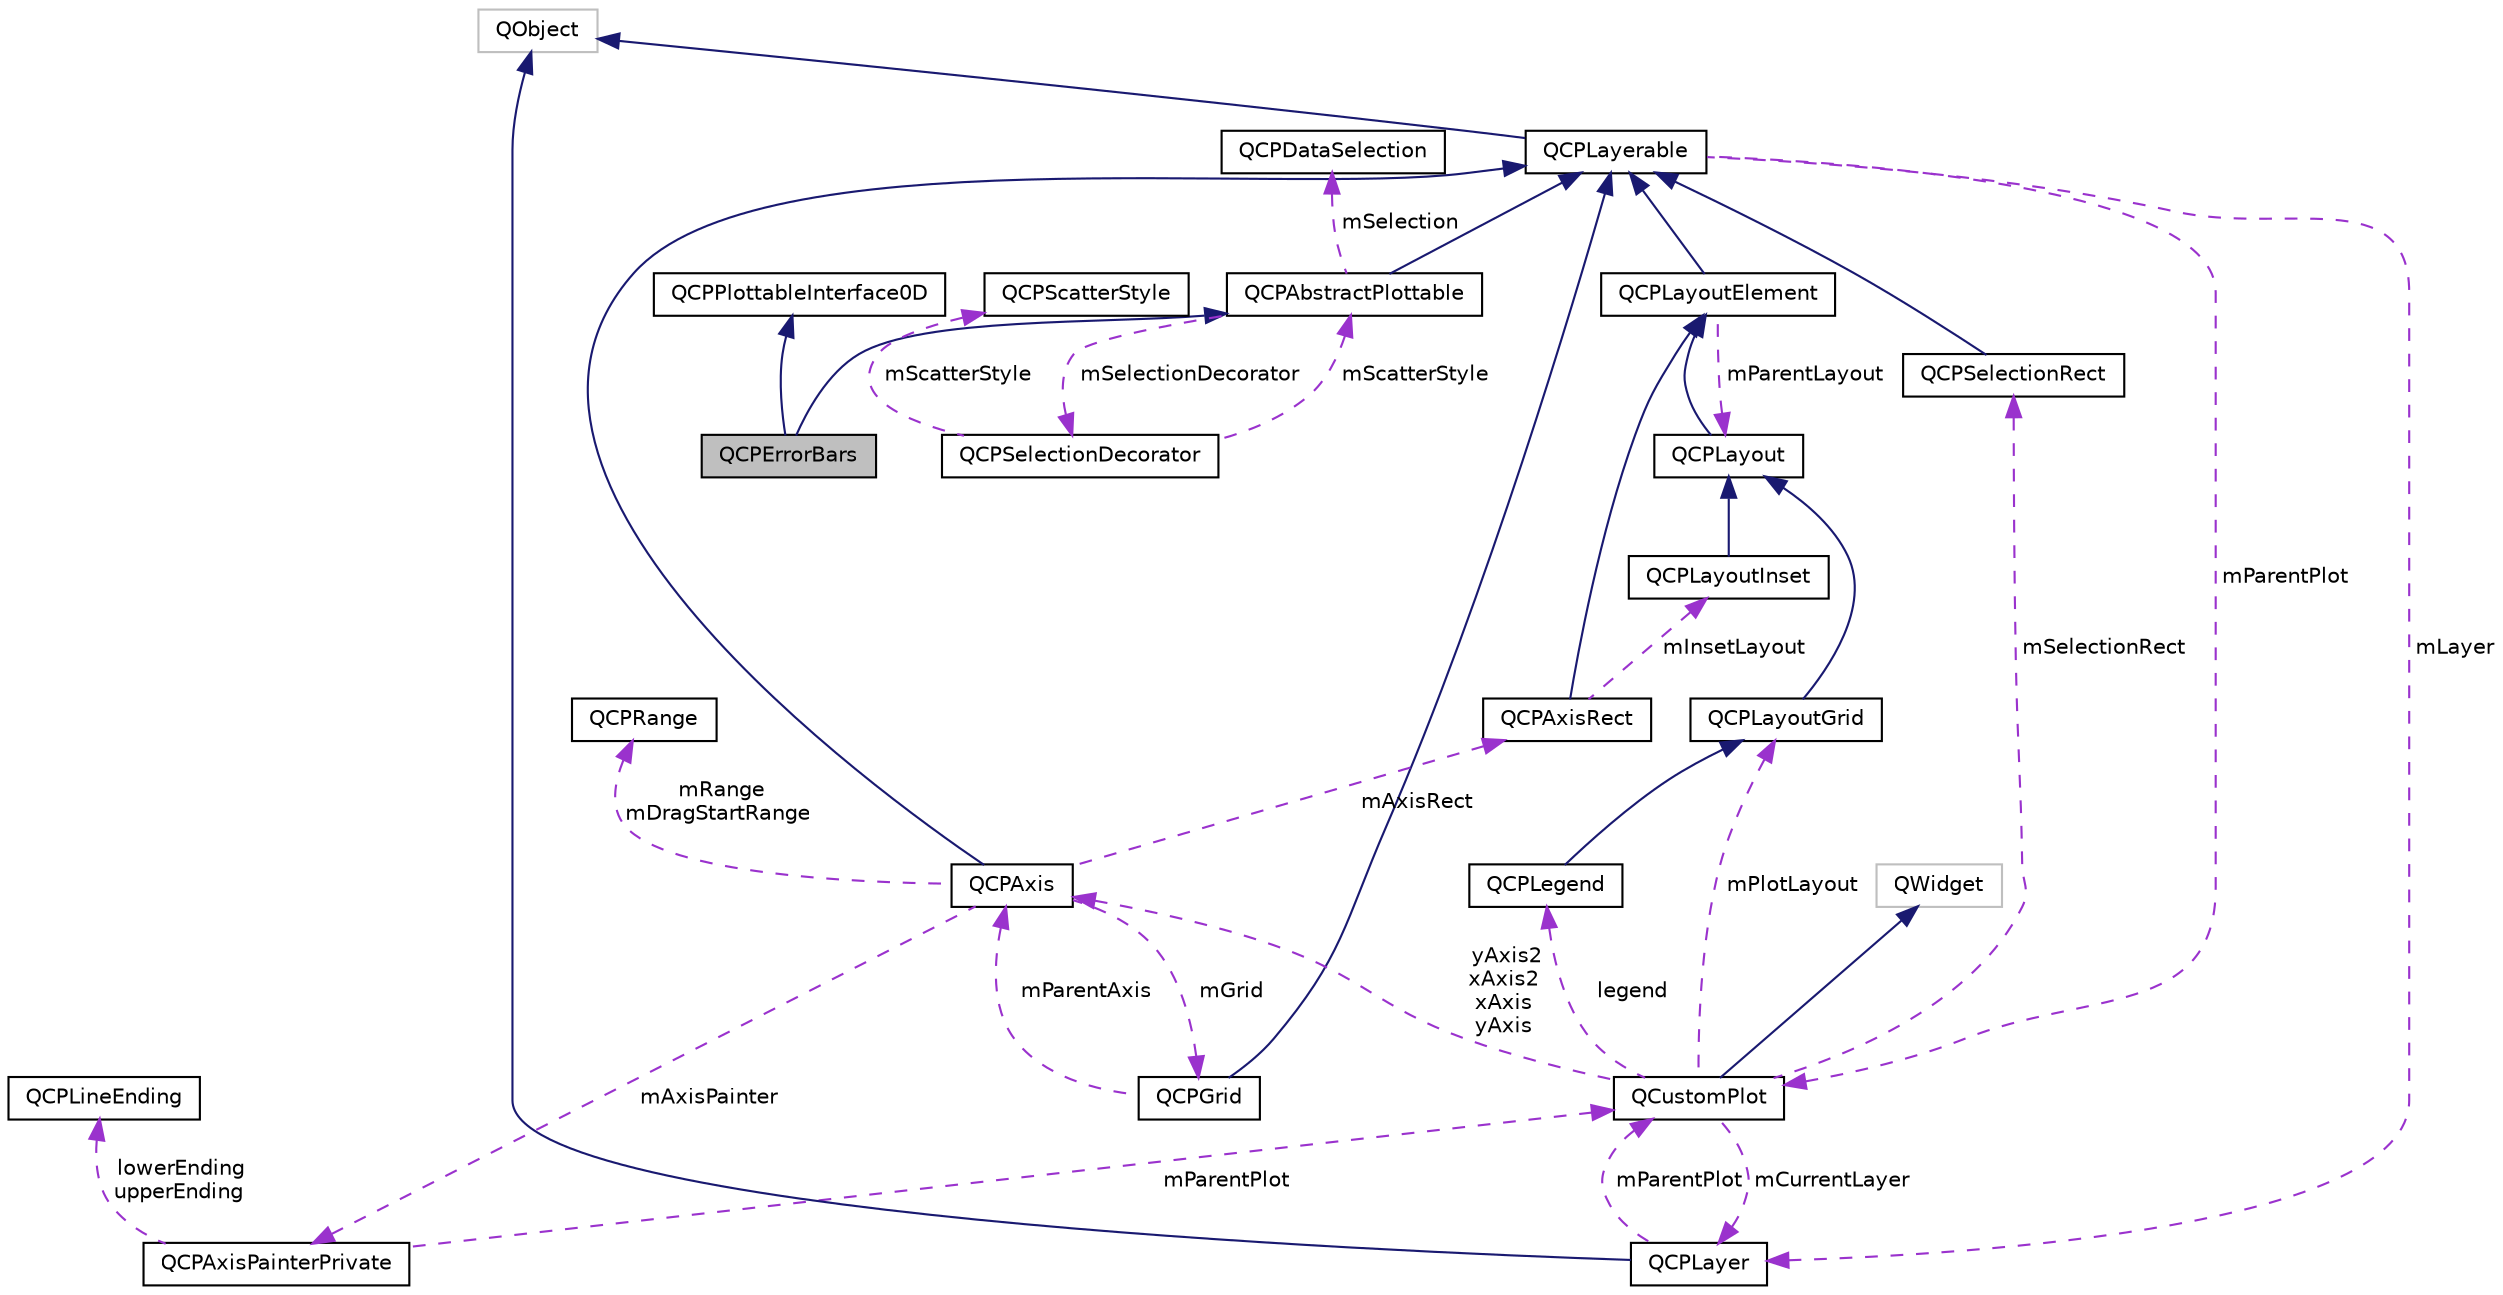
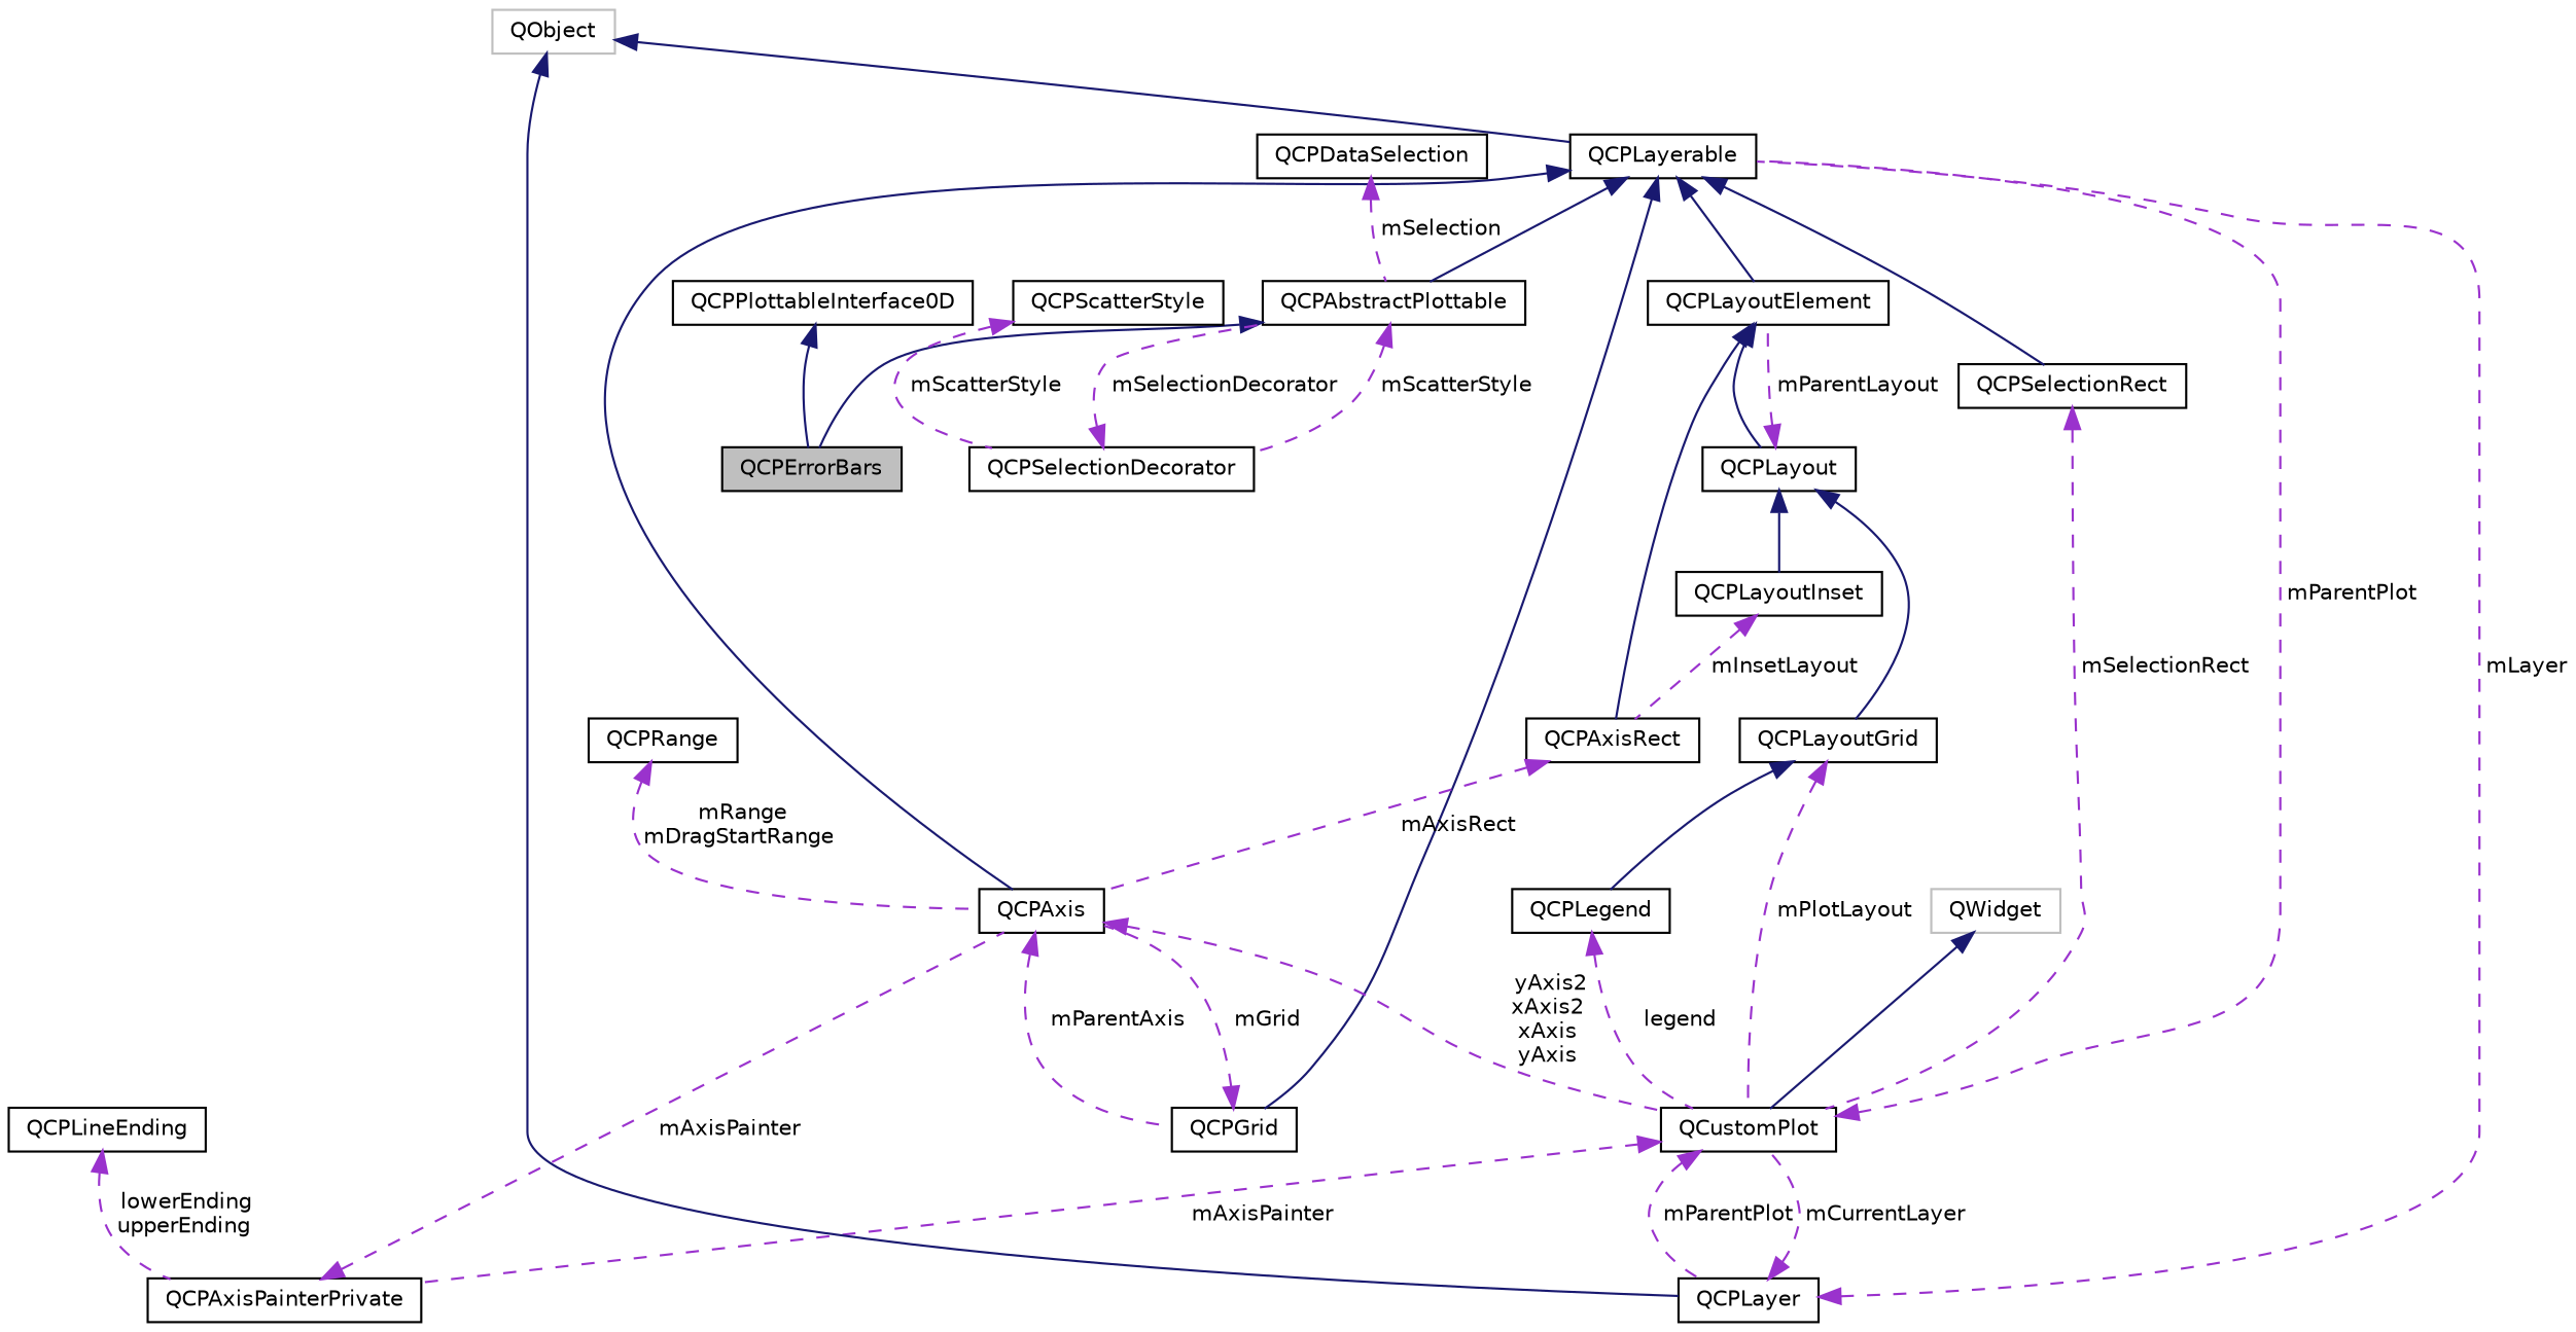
  digraph {
    node [color=black fillcolor=white fontname=Helvetica fontsize=10 shape=record style=filled]
    edge [color=darkorchid3 dir=back fontname=Helvetica fontsize=10 labelfontname=Helvetica labelfontsize=10 style=dashed]
    n1 [fillcolor=grey75 fontcolor=black height=0.2 label=QCPErrorBars width=0.4]
    n2 [height=0.2 label=QCPAbstractPlottable width=0.4]
    n3 [height=0.2 label=QCPSelectionDecorator width=0.4]
    n4 [height=0.2 label=QCPLayerable width=0.4]
    n5 [height=0.2 label=QCPLayoutElement width=0.4]
    n6 [height=0.2 label=QCPSelectionRect width=0.4]
    n7 [height=0.2 label=QCPAxis width=0.4]
    n8 [height=0.2 label=QCPGrid width=0.4]
    n9 [height=0.2 label=QCPLayout width=0.4]
    n10 [height=0.2 label=QCPAxisRect width=0.4]
    n11 [height=0.2 label=QCustomPlot width=0.4]
    n12 [color=grey75 height=0.2 label=QObject width=0.4]
    n13 [height=0.2 label=QCPLayer width=0.4]
    n14 [height=0.2 label=QCPAxisPainterPrivate width=0.4]
    n15 [color=grey75 height=0.2 label=QWidget width=0.4]
    n16 [height=0.2 label=QCPLayoutGrid width=0.4]
    n17 [height=0.2 label=QCPLegend width=0.4]
    n18 [height=0.2 label=QCPLayoutInset width=0.4]
    n19 [height=0.2 label=QCPRange width=0.4]
    n20 [height=0.2 label=QCPLineEnding width=0.4]
    n21 [height=0.2 label=QCPDataSelection width=0.4]
    n22 [height=0.2 label=QCPScatterStyle width=0.4]
    n23 [height=0.2 label=QCPPlottableInterface0D width=0.4]
    n2 -> n1 [color=midnightblue style=solid]
    n2 -> n3 [label=" mScatterStyle"]
    n3 -> n2 [label=" mSelectionDecorator"]
    n4 -> n2 [color=midnightblue style=solid]
    n4 -> n5 [color=midnightblue style=solid]
    n4 -> n6 [color=midnightblue style=solid]
    n4 -> n7 [color=midnightblue style=solid]
    n4 -> n8 [color=midnightblue style=solid]
    n5 -> n9 [color=midnightblue style=solid]
    n5 -> n10 [color=midnightblue style=solid]
    n6 -> n11 [label=" mSelectionRect"]
    n7 -> n8 [label=" mParentAxis"]
    n7 -> n11 [label=" yAxis2\nxAxis2\nxAxis\nyAxis"]
    n8 -> n7 [label=" mGrid"]
    n9 -> n5 [label=" mParentLayout"]
    n9 -> n16 [color=midnightblue style=solid]
    n9 -> n18 [color=midnightblue style=solid]
    n10 -> n7 [label=" mAxisRect"]
    n11 -> n4 [label=" mParentPlot"]
    n11 -> n13 [label=" mParentPlot"]
-   n11 -> n14 [label=" mParentPlot"]
+   n11 -> n14 [label=" mAxisPainter"]
    n12 -> n4 [color=midnightblue style=solid]
    n12 -> n13 [color=midnightblue style=solid]
    n13 -> n4 [label=" mLayer"]
    n13 -> n11 [label=" mCurrentLayer"]
    n14 -> n7 [label=" mAxisPainter"]
    n15 -> n11 [color=midnightblue style=solid]
    n16 -> n11 [label=" mPlotLayout"]
    n16 -> n17 [color=midnightblue style=solid]
    n17 -> n11 [label=" legend"]
    n18 -> n10 [label=" mInsetLayout"]
    n19 -> n7 [label=" mRange\nmDragStartRange"]
    n20 -> n14 [label=" lowerEnding\nupperEnding"]
    n21 -> n2 [label=" mSelection"]
    n22 -> n3 [label=" mScatterStyle"]
    n23 -> n1 [color=midnightblue style=solid]
  }
